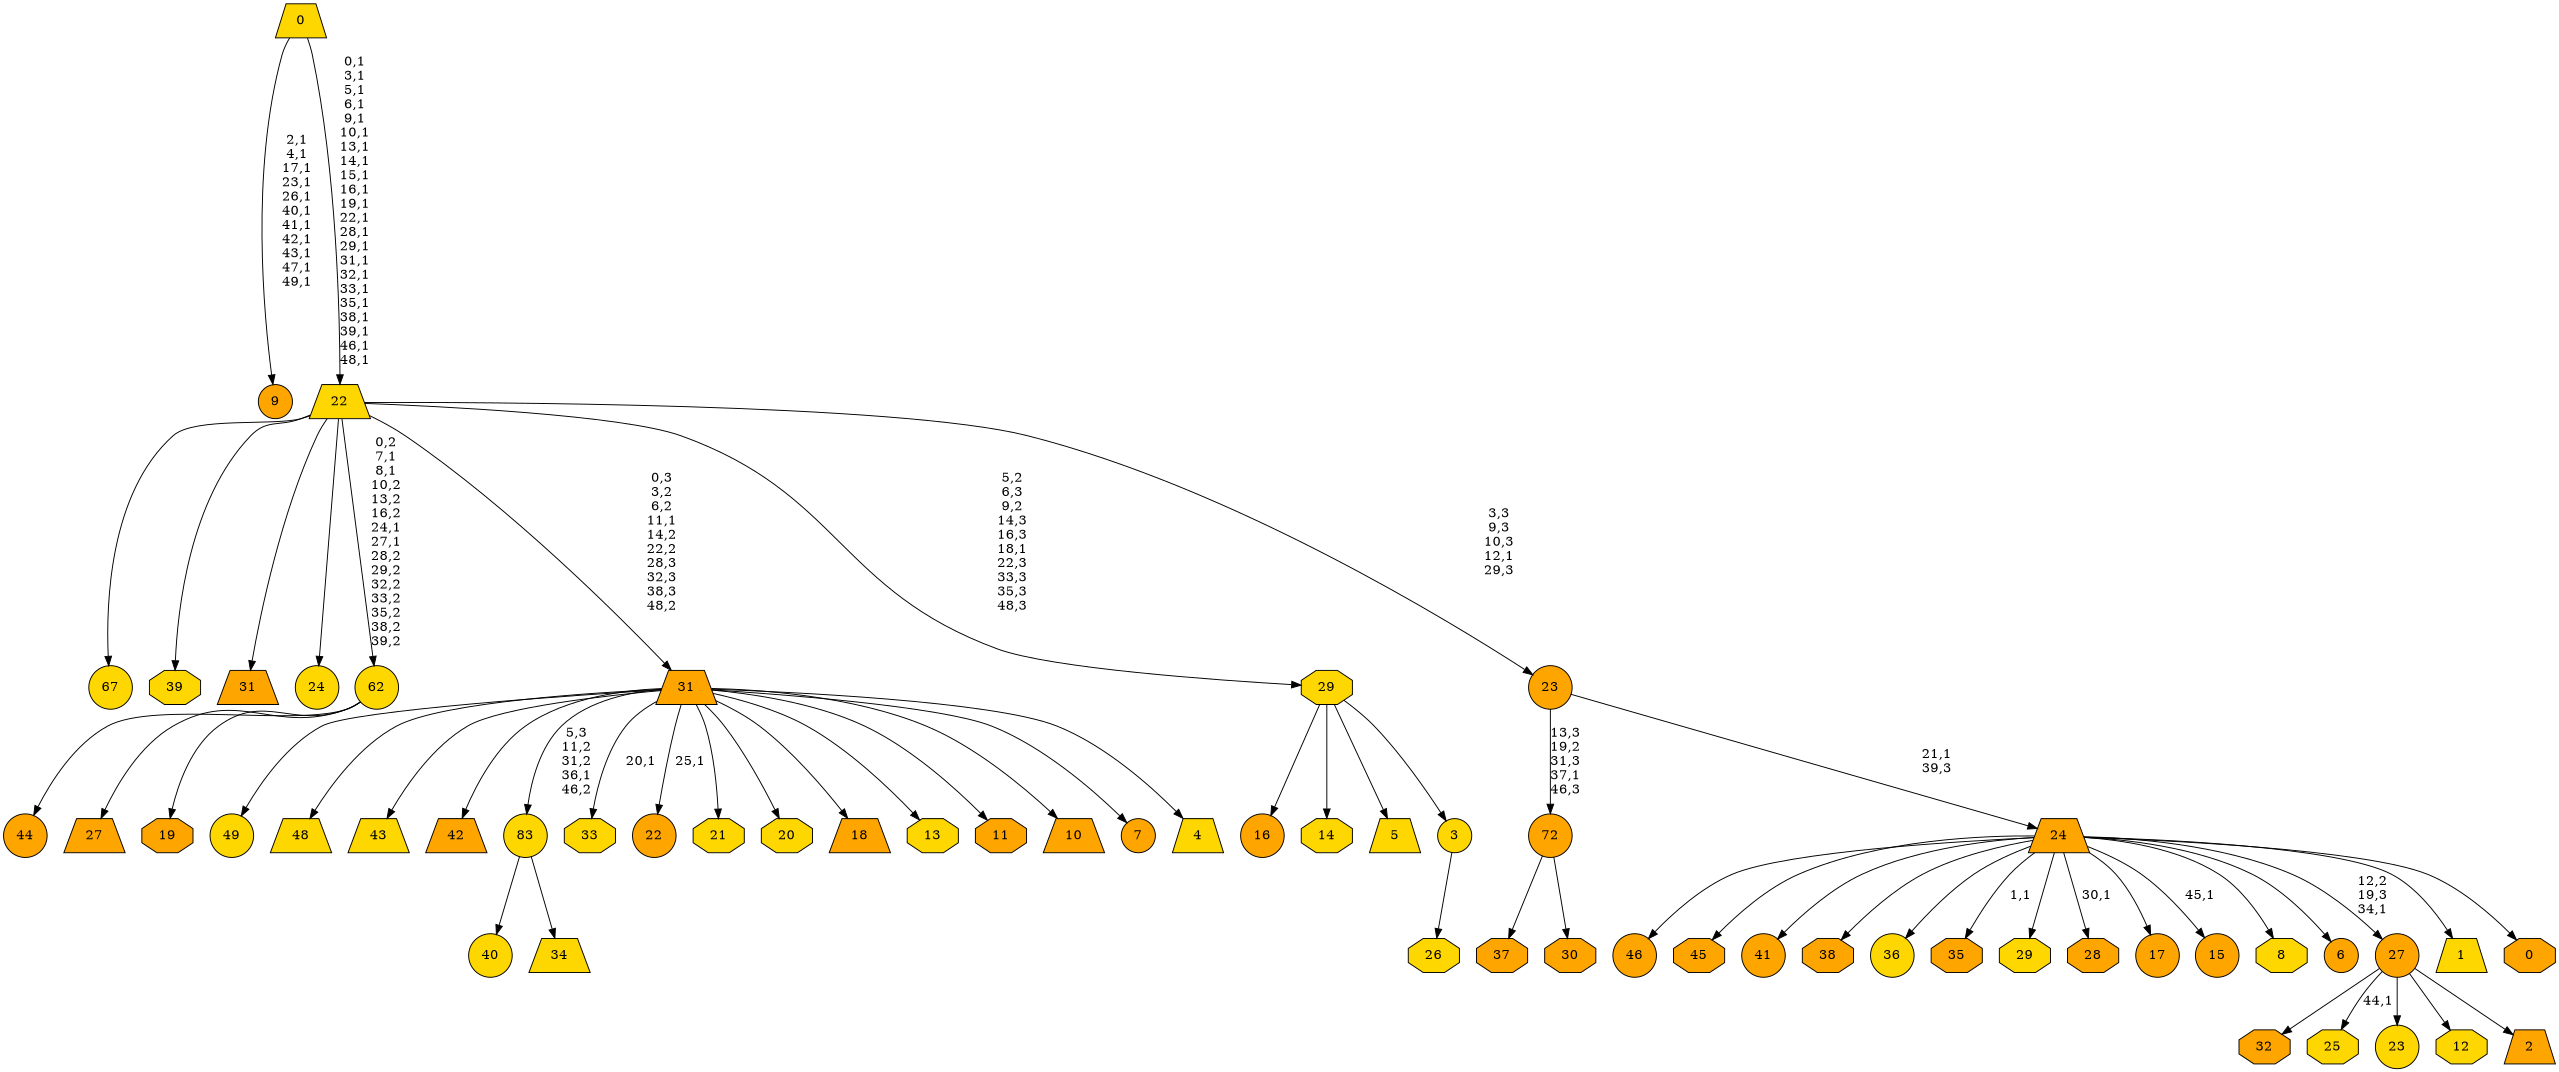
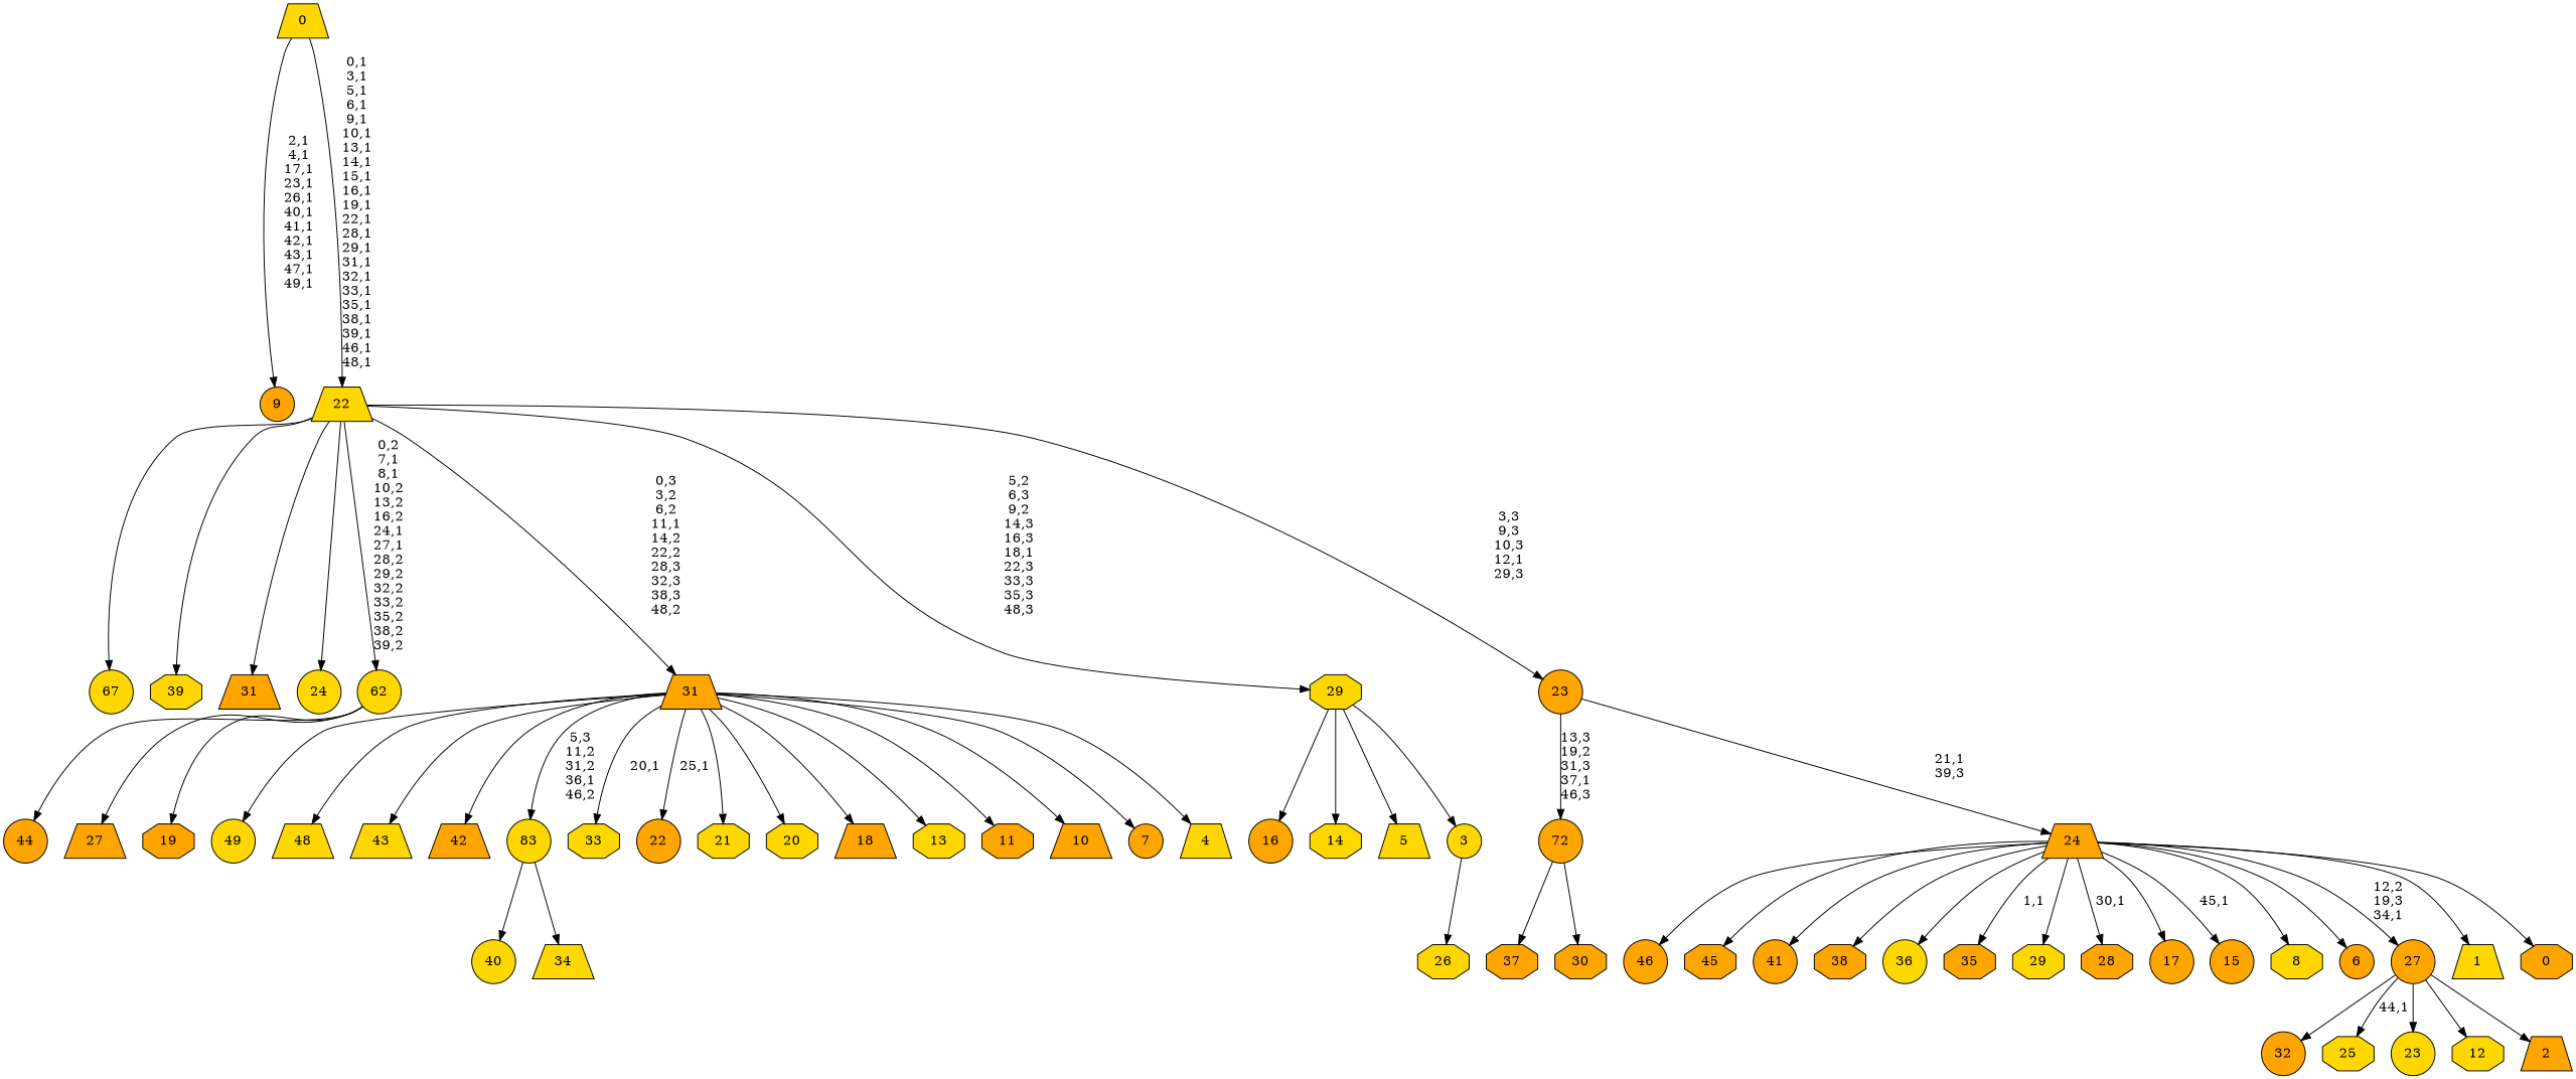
  digraph {
    node [fillcolor=orange shape=circle style=filled]
    n1 [fillcolor=gold label=49]
    n2 [fillcolor=gold label=48 shape=trapezium]
    n3 [fillcolor=gold label=67]
    n4 [label=46]
    n5 [label=45 shape=octagon]
    n6 [label=44]
    n7 [fillcolor=gold label=43 shape=trapezium]
    n8 [label=42 shape=trapezium]
    n9 [label=41]
    n10 [fillcolor=gold label=40]
    n11 [fillcolor=gold label=39 shape=octagon]
    n12 [label=38 shape=octagon]
    n13 [label=37 shape=octagon]
    n14 [fillcolor=gold label=36]
    n15 [label=35 shape=octagon]
    n16 [fillcolor=gold label=34 shape=trapezium]
    83 [fillcolor=gold]
    n18 [fillcolor=gold label=33 shape=octagon]
-   n19 [label=32 shape=octagon]
+   n19 [label=32]
    n20 [label=31 shape=trapezium]
    n21 [label=30 shape=octagon]
    n22 [fillcolor=gold label=29 shape=octagon]
    n23 [label=28 shape=octagon]
    n24 [label=27 shape=trapezium]
    n25 [fillcolor=gold label=26 shape=octagon]
    72
    n27 [fillcolor=gold label=25 shape=octagon]
    n28 [fillcolor=gold label=24]
    n29 [fillcolor=gold label=23]
    n30 [label=22]
    n31 [fillcolor=gold label=21 shape=octagon]
    n32 [fillcolor=gold label=20 shape=octagon]
    n33 [label=19 shape=octagon]
    62 [fillcolor=gold]
    n35 [label=18 shape=trapezium]
    n36 [label=17]
    n37 [label=16]
    n38 [label=15]
    n39 [fillcolor=gold label=14 shape=octagon]
    n40 [fillcolor=gold label=13 shape=octagon]
    n41 [fillcolor=gold label=12 shape=octagon]
    n42 [label=11 shape=octagon]
    n43 [label=10 shape=trapezium]
    n44 [label=9]
    n45 [fillcolor=gold label=8 shape=octagon]
    n46 [label=7]
    n47 [label=6]
    n48 [fillcolor=gold label=5 shape=trapezium]
    n49 [fillcolor=gold label=4 shape=trapezium]
    31 [shape=trapezium]
    n51 [fillcolor=gold label=3]
    29 [fillcolor=gold shape=octagon]
    n53 [label=2 shape=trapezium]
    27
    n55 [fillcolor=gold label=1 shape=trapezium]
    n56 [label=0 shape=octagon]
    24 [shape=trapezium]
    23
    22 [fillcolor=gold shape=trapezium]
    0 [fillcolor=gold shape=trapezium]
    83 -> n10
    83 -> n16
    72 -> n13
    72 -> n21
    62 -> n6
    62 -> n24
    62 -> n33
    31 -> n1
    31 -> n2
    31 -> n7
    31 -> n8
    31 -> 83 [label="5,3\n11,2\n31,2\n36,1\n46,2"]
    31 -> n18 [label="20,1"]
    31 -> n30 [label="25,1"]
    31 -> n31
    31 -> n32
    31 -> n35
    31 -> n40
    31 -> n42
    31 -> n43
    31 -> n46
    31 -> n49
    n51 -> n25
    29 -> n37
    29 -> n39
    29 -> n48
    29 -> n51
    27 -> n19
    27 -> n27 [label="44,1"]
    27 -> n29
    27 -> n41
    27 -> n53
    24 -> n4
    24 -> n5
    24 -> n9
    24 -> n12
    24 -> n14
    24 -> n15 [label="1,1"]
    24 -> n22
    24 -> n23 [label="30,1"]
    24 -> n36
    24 -> n38 [label="45,1"]
    24 -> n45
    24 -> n47
    24 -> 27 [label="12,2\n19,3\n34,1"]
    24 -> n55
    24 -> n56
    23 -> 72 [label="13,3\n19,2\n31,3\n37,1\n46,3"]
    23 -> 24 [label="21,1\n39,3"]
    22 -> n3
    22 -> n11
    22 -> n20
    22 -> n28
    22 -> 62 [label="0,2\n7,1\n8,1\n10,2\n13,2\n16,2\n24,1\n27,1\n28,2\n29,2\n32,2\n33,2\n35,2\n38,2\n39,2"]
    22 -> 31 [label="0,3\n3,2\n6,2\n11,1\n14,2\n22,2\n28,3\n32,3\n38,3\n48,2"]
    22 -> 29 [label="5,2\n6,3\n9,2\n14,3\n16,3\n18,1\n22,3\n33,3\n35,3\n48,3"]
    22 -> 23 [label="3,3\n9,3\n10,3\n12,1\n29,3"]
    0 -> n44 [label="2,1\n4,1\n17,1\n23,1\n26,1\n40,1\n41,1\n42,1\n43,1\n47,1\n49,1"]
    0 -> 22 [label="0,1\n3,1\n5,1\n6,1\n9,1\n10,1\n13,1\n14,1\n15,1\n16,1\n19,1\n22,1\n28,1\n29,1\n31,1\n32,1\n33,1\n35,1\n38,1\n39,1\n46,1\n48,1"]
  }
